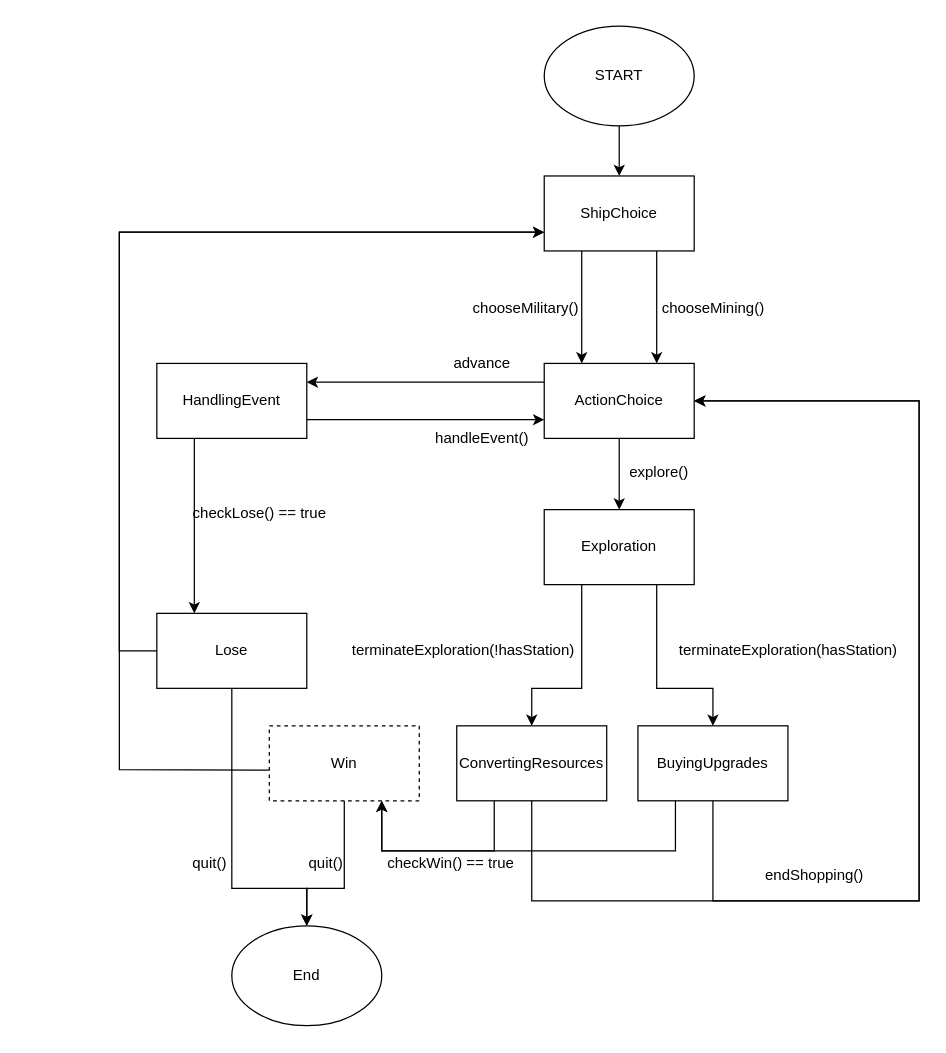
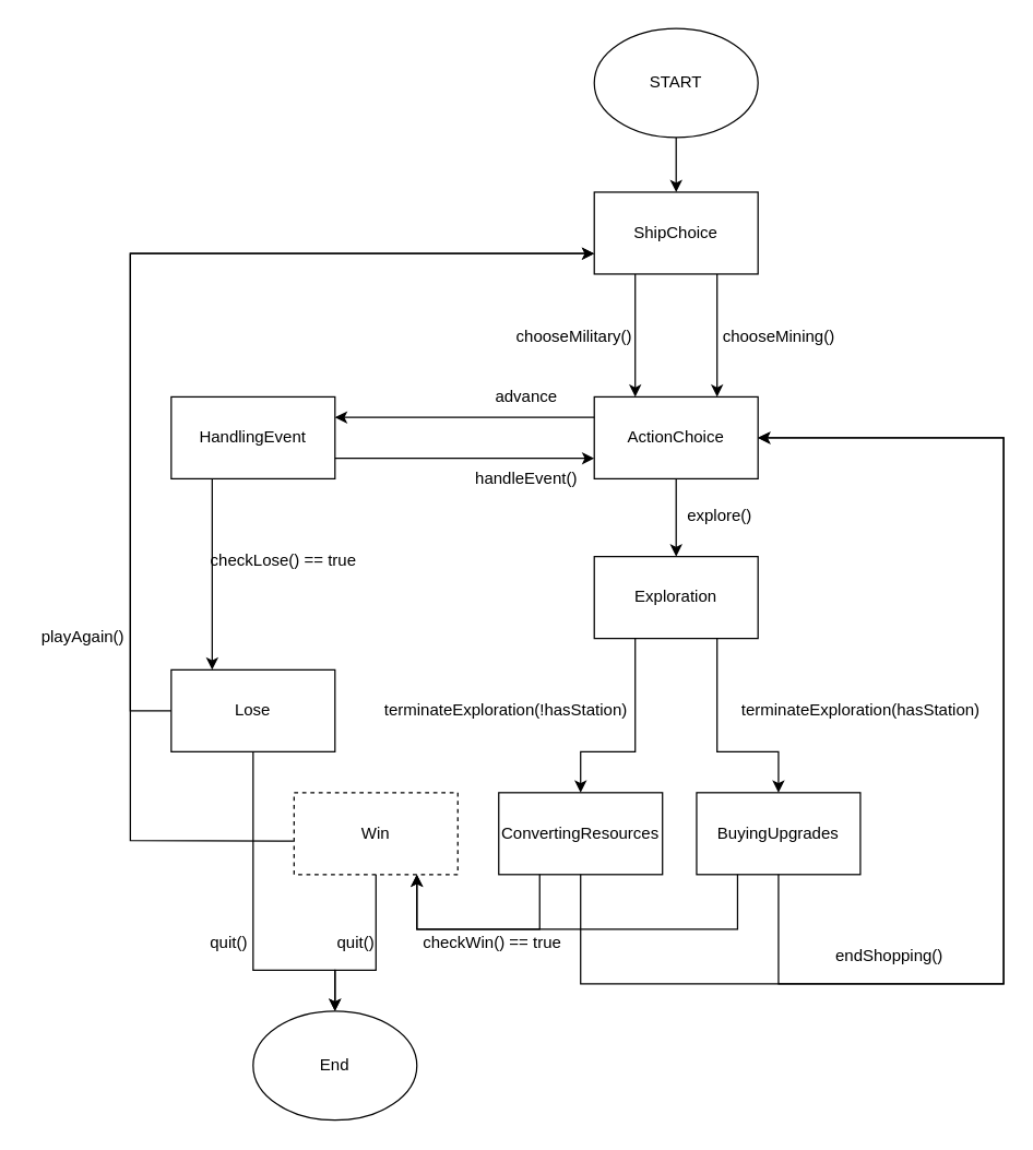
  <mxCell id="0" />
  <mxCell id="1" parent="0" />
  <mxCell id="2" value="START" style="ellipse;whiteSpace=wrap;html=1;" parent="1" vertex="1"><mxGeometry x="435" y="20" width="120" height="80" as="geometry" /></mxCell>
  <mxCell id="3" value="" style="endArrow=classic;html=1;exitX=0.5;exitY=1;exitDx=0;exitDy=0;entryX=0.5;entryY=0;entryDx=0;entryDy=0;" parent="1" source="2" target="4" edge="1"><mxGeometry width="50" height="50" relative="1" as="geometry"><mxPoint x="485" y="510" as="sourcePoint" /><mxPoint x="385" y="170" as="targetPoint" /></mxGeometry></mxCell>
  <mxCell id="4" value="ShipChoice" style="rounded=0;whiteSpace=wrap;html=1;" parent="1" vertex="1"><mxGeometry x="435" y="140" width="120" height="60" as="geometry" /></mxCell>
  <mxCell id="5" value="" style="endArrow=classic;html=1;exitX=0.25;exitY=1;exitDx=0;exitDy=0;entryX=0.25;entryY=0;entryDx=0;entryDy=0;" parent="1" source="4" target="7" edge="1"><mxGeometry width="50" height="50" relative="1" as="geometry"><mxPoint x="415" y="370" as="sourcePoint" /><mxPoint x="465" y="260" as="targetPoint" /></mxGeometry></mxCell>
  <mxCell id="6" value="" style="endArrow=classic;html=1;exitX=0.75;exitY=1;exitDx=0;exitDy=0;entryX=0.75;entryY=0;entryDx=0;entryDy=0;" parent="1" source="4" target="7" edge="1"><mxGeometry width="50" height="50" relative="1" as="geometry"><mxPoint x="415" y="370" as="sourcePoint" /><mxPoint x="525" y="260" as="targetPoint" /></mxGeometry></mxCell>
  <mxCell id="7" value="ActionChoice" style="rounded=0;whiteSpace=wrap;html=1;" parent="1" vertex="1"><mxGeometry x="435" y="290" width="120" height="60" as="geometry" /></mxCell>
  <mxCell id="8" value="chooseMining()" style="text;html=1;align=center;verticalAlign=middle;resizable=0;points=[];autosize=1;" parent="1" vertex="1"><mxGeometry x="520" y="236" width="100" height="20" as="geometry" /></mxCell>
  <mxCell id="9" value="chooseMilitary()" style="text;html=1;align=center;verticalAlign=middle;resizable=0;points=[];autosize=1;" parent="1" vertex="1"><mxGeometry x="370" y="236" width="100" height="20" as="geometry" /></mxCell>
  <mxCell id="10" value="HandlingEvent" style="rounded=0;whiteSpace=wrap;html=1;" parent="1" vertex="1"><mxGeometry x="125" y="290" width="120" height="60" as="geometry" /></mxCell>
  <mxCell id="11" value="" style="endArrow=classic;html=1;exitX=0;exitY=0.25;exitDx=0;exitDy=0;entryX=1;entryY=0.25;entryDx=0;entryDy=0;" parent="1" source="7" target="10" edge="1"><mxGeometry width="50" height="50" relative="1" as="geometry"><mxPoint x="425" y="480" as="sourcePoint" /><mxPoint x="475" y="430" as="targetPoint" /></mxGeometry></mxCell>
  <mxCell id="12" value="advance" style="text;html=1;align=center;verticalAlign=middle;resizable=0;points=[];autosize=1;" parent="1" vertex="1"><mxGeometry x="355" y="280" width="60" height="20" as="geometry" /></mxCell>
  <mxCell id="13" value="" style="endArrow=classic;html=1;exitX=1;exitY=0.75;exitDx=0;exitDy=0;entryX=0;entryY=0.75;entryDx=0;entryDy=0;" parent="1" source="10" target="7" edge="1"><mxGeometry width="50" height="50" relative="1" as="geometry"><mxPoint x="425" y="480" as="sourcePoint" /><mxPoint x="475" y="430" as="targetPoint" /></mxGeometry></mxCell>
  <mxCell id="14" value="handleEvent()" style="text;html=1;align=center;verticalAlign=middle;resizable=0;points=[];autosize=1;" parent="1" vertex="1"><mxGeometry x="340" y="340" width="90" height="20" as="geometry" /></mxCell>
  <mxCell id="15" value="" style="endArrow=classic;html=1;exitX=0.25;exitY=1;exitDx=0;exitDy=0;entryX=0.25;entryY=0;entryDx=0;entryDy=0;" parent="1" source="10" target="22" edge="1"><mxGeometry width="50" height="50" relative="1" as="geometry"><mxPoint x="425" y="480" as="sourcePoint" /><mxPoint x="165" y="450" as="targetPoint" /></mxGeometry></mxCell>
  <mxCell id="16" value="checkLose() == true" style="text;html=1;align=center;verticalAlign=middle;resizable=0;points=[];autosize=1;" parent="1" vertex="1"><mxGeometry x="147" y="400" width="120" height="20" as="geometry" /></mxCell>
  <mxCell id="17" value="Exploration" style="rounded=0;whiteSpace=wrap;html=1;" parent="1" vertex="1"><mxGeometry x="435" y="407" width="120" height="60" as="geometry" /></mxCell>
  <mxCell id="18" value="" style="endArrow=classic;html=1;exitX=0.5;exitY=1;exitDx=0;exitDy=0;entryX=0.5;entryY=0;entryDx=0;entryDy=0;" parent="1" source="7" target="17" edge="1"><mxGeometry width="50" height="50" relative="1" as="geometry"><mxPoint x="425" y="480" as="sourcePoint" /><mxPoint x="475" y="430" as="targetPoint" /></mxGeometry></mxCell>
  <mxCell id="19" value="explore()&amp;nbsp;&amp;nbsp;" style="text;html=1;align=center;verticalAlign=middle;resizable=0;points=[];autosize=1;" parent="1" vertex="1"><mxGeometry x="495" y="367" width="70" height="20" as="geometry" /></mxCell>
  <mxCell id="20" value="ConvertingResources" style="rounded=0;whiteSpace=wrap;html=1;" parent="1" vertex="1"><mxGeometry x="365" y="580" width="120" height="60" as="geometry" /></mxCell>
  <mxCell id="21" value="Win" style="rounded=0;whiteSpace=wrap;html=1;dashed=1;" parent="1" vertex="1"><mxGeometry x="215" y="580" width="120" height="60" as="geometry" /></mxCell>
  <mxCell id="22" value="Lose" style="rounded=0;whiteSpace=wrap;html=1;" parent="1" vertex="1"><mxGeometry x="125" y="490" width="120" height="60" as="geometry" /></mxCell>
  <mxCell id="23" value="" style="endArrow=classic;html=1;exitX=0;exitY=0.5;exitDx=0;exitDy=0;entryX=0;entryY=0.75;entryDx=0;entryDy=0;rounded=0;" parent="1" source="22" target="4" edge="1"><mxGeometry width="50" height="50" relative="1" as="geometry"><mxPoint x="295" y="430" as="sourcePoint" /><mxPoint x="125" y="220" as="targetPoint" /><Array as="points"><mxPoint y="520" x="95" /><mxPoint y="185" x="95" /></Array></mxGeometry></mxCell>
+ <mxCell id="24" value="playAgain()" style="text;html=1;align=center;verticalAlign=middle;resizable=0;points=[];autosize=1;" parent="1" vertex="1"><mxGeometry x="20" y="456" width="80" height="20" as="geometry" /></mxCell>
  <mxCell id="25" value="" style="endArrow=classic;html=1;exitX=-0.003;exitY=0.59;exitDx=0;exitDy=0;exitPerimeter=0;rounded=0;entryX=0;entryY=0.75;entryDx=0;entryDy=0;" parent="1" source="21" target="4" edge="1"><mxGeometry width="50" height="50" relative="1" as="geometry"><mxPoint x="415" y="470" as="sourcePoint" /><mxPoint y="520" as="targetPoint" x="95" /><Array as="points"><mxPoint y="615" x="95" /><mxPoint y="185" x="95" /></Array></mxGeometry></mxCell>
  <mxCell id="26" value="" style="endArrow=classic;html=1;exitX=0.5;exitY=1;exitDx=0;exitDy=0;rounded=0;entryX=0.5;entryY=0;entryDx=0;entryDy=0;" parent="1" source="21" target="28" edge="1"><mxGeometry width="50" height="50" relative="1" as="geometry"><mxPoint x="435" y="800" as="sourcePoint" /><mxPoint x="295" y="780" as="targetPoint" /><Array as="points"><mxPoint x="275" y="710" /><mxPoint x="245" y="710" /></Array></mxGeometry></mxCell>
  <mxCell id="27" value="" style="endArrow=classic;html=1;exitX=0.5;exitY=1;exitDx=0;exitDy=0;entryX=0.5;entryY=0;entryDx=0;entryDy=0;rounded=0;" parent="1" source="22" target="28" edge="1"><mxGeometry width="50" height="50" relative="1" as="geometry"><mxPoint x="435" y="800" as="sourcePoint" /><mxPoint x="185" y="780" as="targetPoint" /><Array as="points"><mxPoint x="185" y="710" /><mxPoint x="245" y="710" /></Array></mxGeometry></mxCell>
  <mxCell id="28" value="End" style="ellipse;whiteSpace=wrap;html=1;" parent="1" vertex="1"><mxGeometry x="185" y="740" width="120" height="80" as="geometry" /></mxCell>
  <mxCell id="29" value="BuyingUpgrades" style="rounded=0;whiteSpace=wrap;html=1;" parent="1" vertex="1"><mxGeometry x="510" y="580" width="120" height="60" as="geometry" /></mxCell>
  <mxCell id="30" value="" style="endArrow=classic;html=1;exitX=0.5;exitY=1;exitDx=0;exitDy=0;entryX=1;entryY=0.5;entryDx=0;entryDy=0;rounded=0;" parent="1" source="20" target="7" edge="1"><mxGeometry width="50" height="50" relative="1" as="geometry"><mxPoint x="725" y="740" as="sourcePoint" /><mxPoint x="775" y="690" as="targetPoint" /><Array as="points"><mxPoint x="425" y="720" /><mxPoint x="735" y="720" /><mxPoint x="735" y="320" /></Array></mxGeometry></mxCell>
  <mxCell id="31" value="" style="endArrow=classic;html=1;exitX=0.5;exitY=1;exitDx=0;exitDy=0;entryX=1;entryY=0.5;entryDx=0;entryDy=0;rounded=0;" parent="1" source="29" target="7" edge="1"><mxGeometry width="50" height="50" relative="1" as="geometry"><mxPoint x="725" y="740" as="sourcePoint" /><mxPoint x="775" y="690" as="targetPoint" /><Array as="points"><mxPoint x="570" y="720" /><mxPoint x="735" y="720" /><mxPoint x="735" y="320" /></Array></mxGeometry></mxCell>
  <mxCell id="32" value="quit()" style="text;html=1;align=center;verticalAlign=middle;resizable=0;points=[];autosize=1;" parent="1" vertex="1"><mxGeometry x="147" y="680" width="40" height="20" as="geometry" /></mxCell>
  <mxCell id="33" value="quit()" style="text;html=1;align=center;verticalAlign=middle;resizable=0;points=[];autosize=1;" parent="1" vertex="1"><mxGeometry x="240" y="680" width="40" height="20" as="geometry" /></mxCell>
  <mxCell id="34" value="" style="endArrow=classic;html=1;exitX=0.25;exitY=1;exitDx=0;exitDy=0;entryX=0.5;entryY=0;entryDx=0;entryDy=0;rounded=0;" parent="1" source="17" target="20" edge="1"><mxGeometry width="50" height="50" relative="1" as="geometry"><mxPoint x="455" y="640" as="sourcePoint" /><mxPoint x="505" y="590" as="targetPoint" /><Array as="points"><mxPoint x="465" y="550" /><mxPoint x="425" y="550" /></Array></mxGeometry></mxCell>
  <mxCell id="35" value="" style="endArrow=classic;html=1;exitX=0.75;exitY=1;exitDx=0;exitDy=0;entryX=0.5;entryY=0;entryDx=0;entryDy=0;rounded=0;" parent="1" source="17" target="29" edge="1"><mxGeometry width="50" height="50" relative="1" as="geometry"><mxPoint x="455" y="640" as="sourcePoint" /><mxPoint x="505" y="590" as="targetPoint" /><Array as="points"><mxPoint x="525" y="550" /><mxPoint x="570" y="550" /></Array></mxGeometry></mxCell>
  <mxCell id="36" value="terminateExploration(hasStation)" style="text;html=1;align=center;verticalAlign=middle;resizable=0;points=[];autosize=1;" parent="1" vertex="1"><mxGeometry x="535" y="510" width="190" height="20" as="geometry" /></mxCell>
  <mxCell id="37" value="terminateExploration(!hasStation)" style="text;html=1;align=center;verticalAlign=middle;resizable=0;points=[];autosize=1;" parent="1" vertex="1"><mxGeometry x="275" y="510" width="190" height="20" as="geometry" /></mxCell>
  <mxCell id="38" value="" style="endArrow=classic;html=1;exitX=0.25;exitY=1;exitDx=0;exitDy=0;entryX=0.75;entryY=1;entryDx=0;entryDy=0;rounded=0;" parent="1" source="29" target="21" edge="1"><mxGeometry width="50" height="50" relative="1" as="geometry"><mxPoint x="275" y="620" as="sourcePoint" /><mxPoint x="325" y="570" as="targetPoint" /><Array as="points"><mxPoint x="540" y="680" /><mxPoint x="305" y="680" /></Array></mxGeometry></mxCell>
  <mxCell id="39" value="" style="endArrow=classic;html=1;exitX=0.25;exitY=1;exitDx=0;exitDy=0;entryX=0.75;entryY=1;entryDx=0;entryDy=0;rounded=0;" parent="1" source="20" target="21" edge="1"><mxGeometry width="50" height="50" relative="1" as="geometry"><mxPoint x="275" y="620" as="sourcePoint" /><mxPoint x="325" y="570" as="targetPoint" /><Array as="points"><mxPoint x="395" y="680" /><mxPoint x="305" y="680" /></Array></mxGeometry></mxCell>
  <mxCell id="40" value="checkWin() == true" style="text;html=1;align=center;verticalAlign=middle;resizable=0;points=[];autosize=1;" parent="1" vertex="1"><mxGeometry x="300" y="680" width="120" height="20" as="geometry" /></mxCell>
  <mxCell id="41" value="endShopping()" style="text;html=1;align=center;verticalAlign=middle;resizable=0;points=[];autosize=1;" vertex="1" parent="1"><mxGeometry x="606" y="690" width="90" height="20" as="geometry" /></mxCell>
